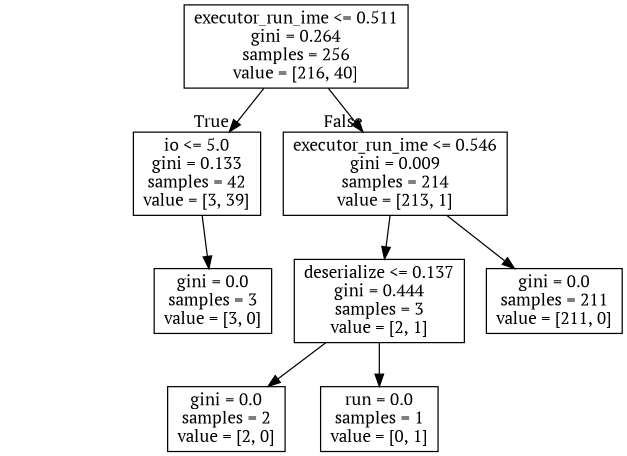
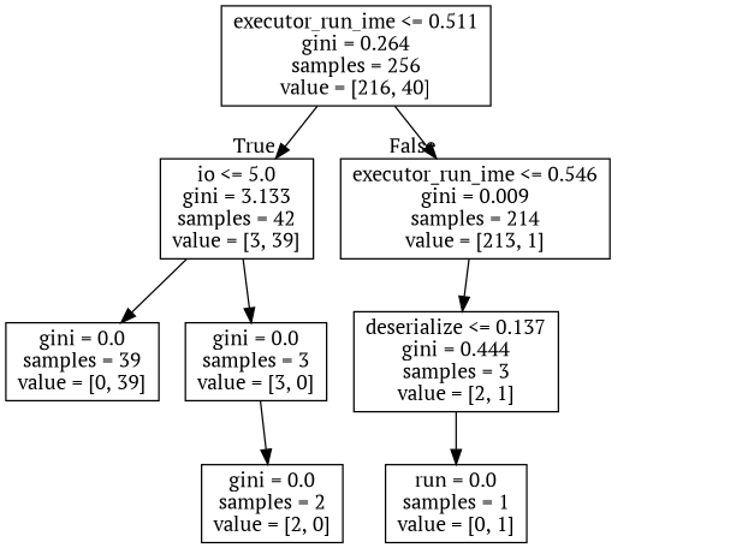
  digraph {
    fontname="PT Serif"
    node [fontname="PT Serif" shape=box]
    edge [fontname="PT Serif"]
    n1 [label="executor_run_ime <= 0.511\ngini = 0.264\nsamples = 256\nvalue = [216, 40]"]
-   n2 [label="io <= 5.0\ngini = 0.133\nsamples = 42\nvalue = [3, 39]"]
+   n2 [label="io <= 5.0\ngini = 3.133\nsamples = 42\nvalue = [3, 39]"]
    n3 [label="executor_run_ime <= 0.546\ngini = 0.009\nsamples = 214\nvalue = [213, 1]"]
+   n4 [label="gini = 0.0\nsamples = 39\nvalue = [0, 39]"]
    n5 [label="gini = 0.0\nsamples = 3\nvalue = [3, 0]"]
    n6 [label="deserialize <= 0.137\ngini = 0.444\nsamples = 3\nvalue = [2, 1]"]
-   n7 [label="gini = 0.0\nsamples = 211\nvalue = [211, 0]"]
    n8 [label="run = 0.0\nsamples = 1\nvalue = [0, 1]"]
    n9 [label="gini = 0.0\nsamples = 2\nvalue = [2, 0]"]
    n1 -> n2 [headlabel=True labelangle=45 labeldistance=2.5]
    n1 -> n3 [headlabel=False labelangle=-45 labeldistance=2.5]
+   n2 -> n4
    n2 -> n5
    n3 -> n6
-   n3 -> n7
    n6 -> n8
-   n6 -> n9
+   n5 -> n9
  }
